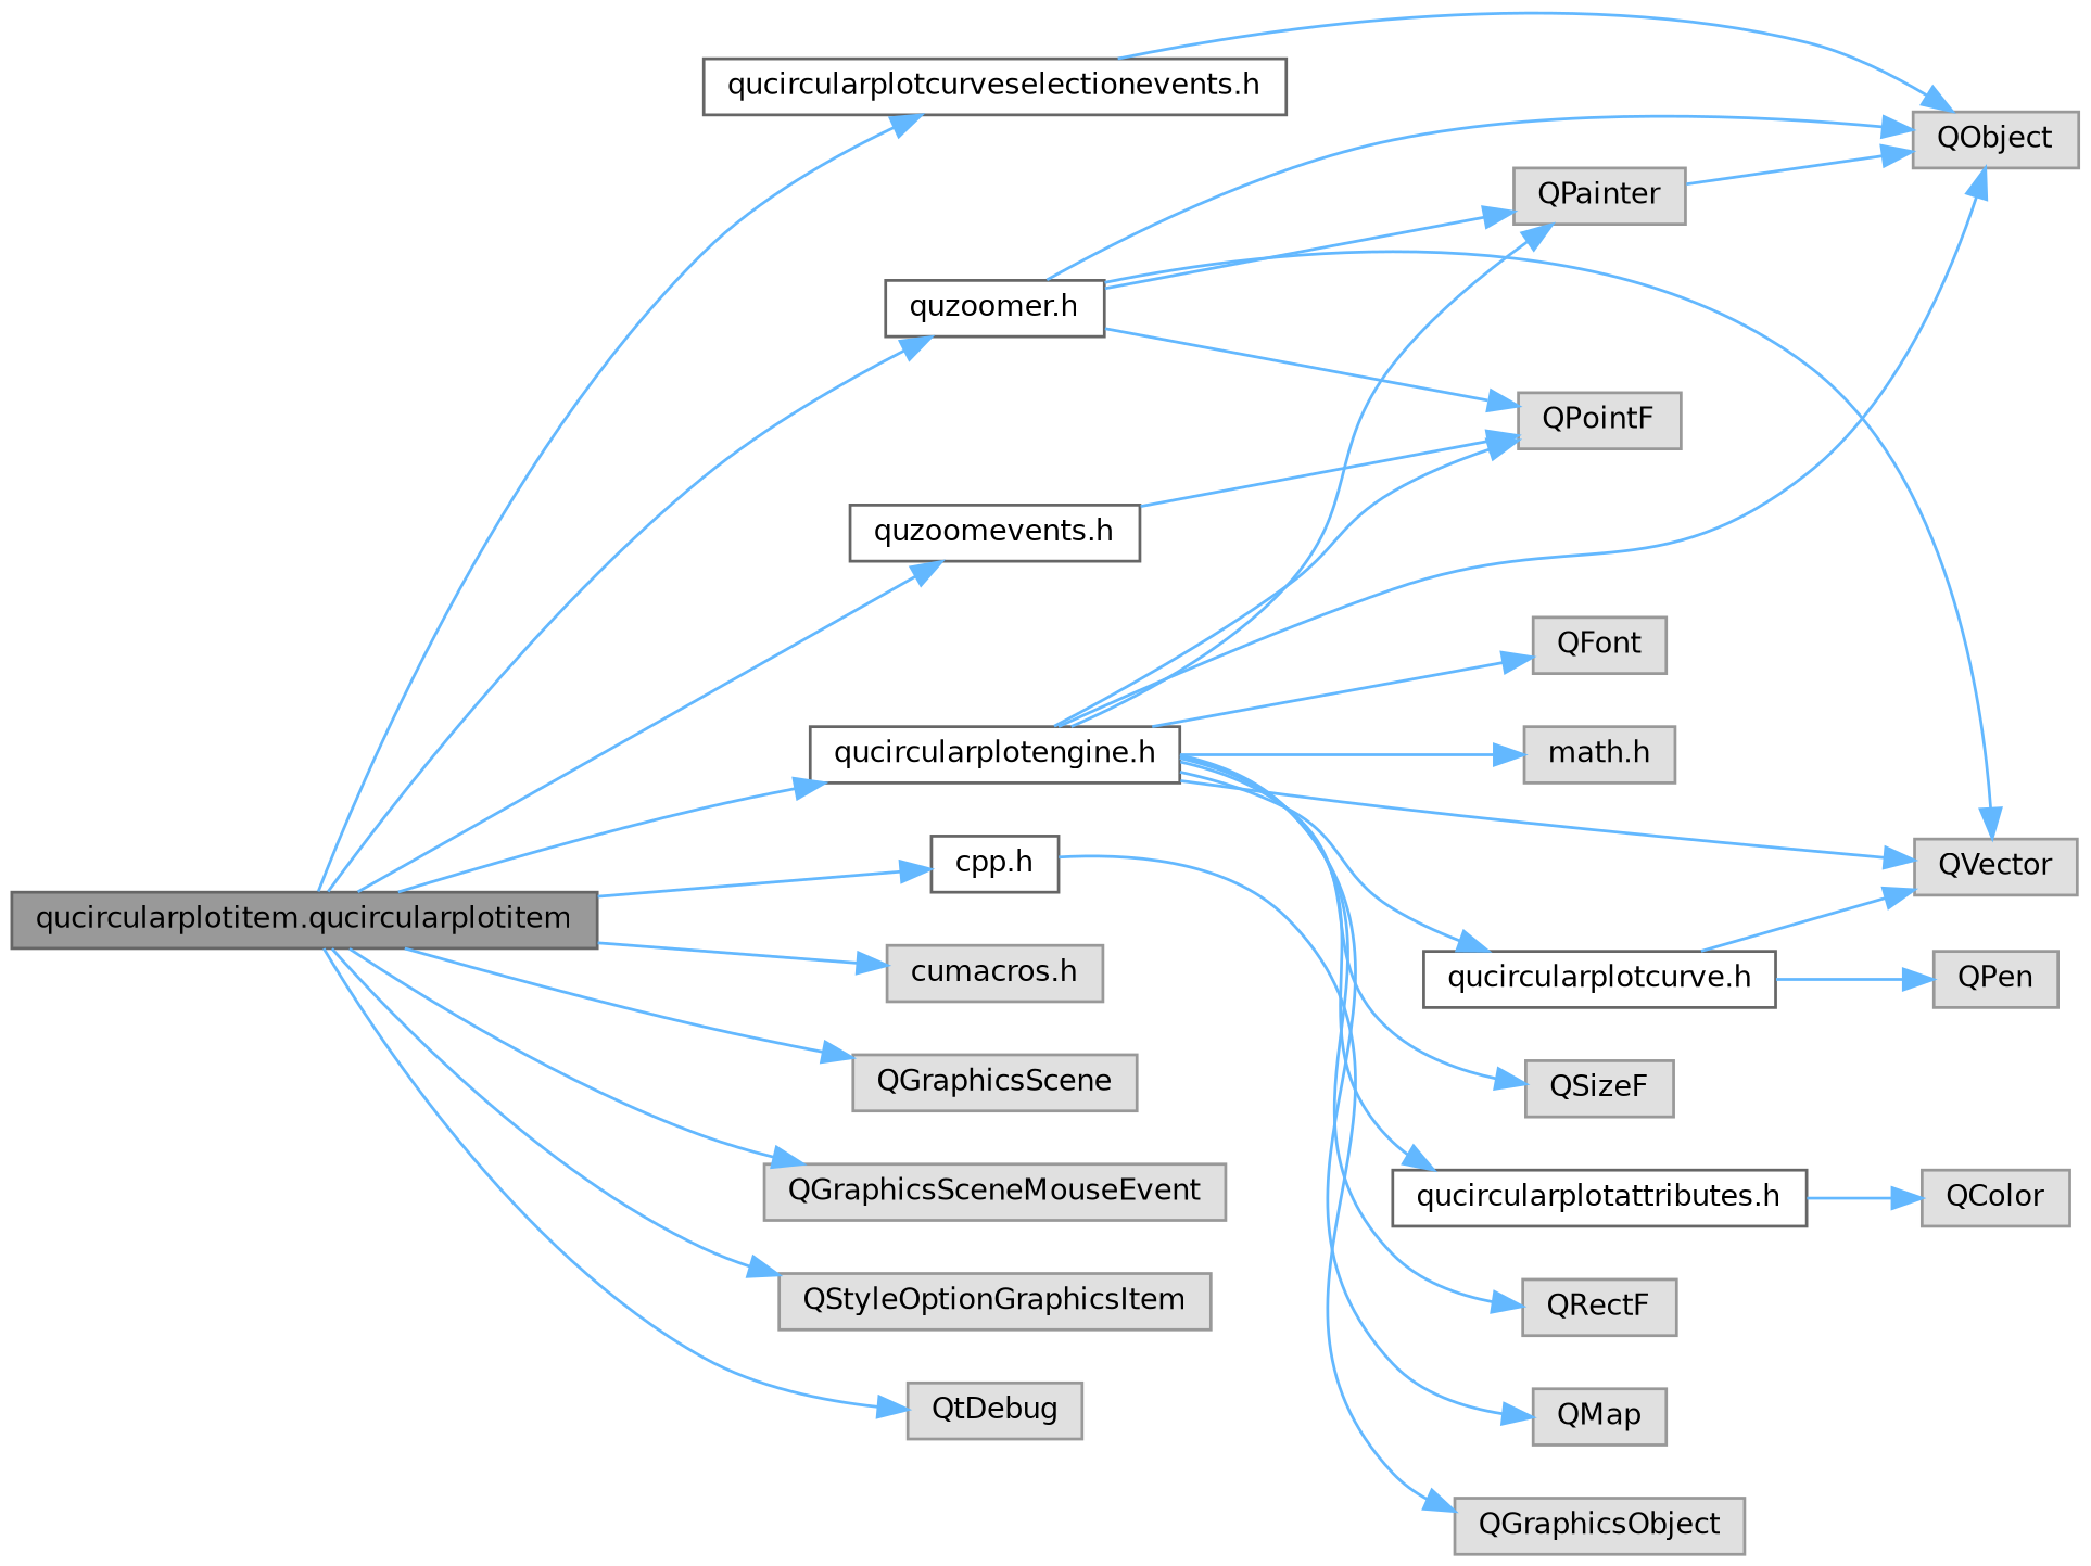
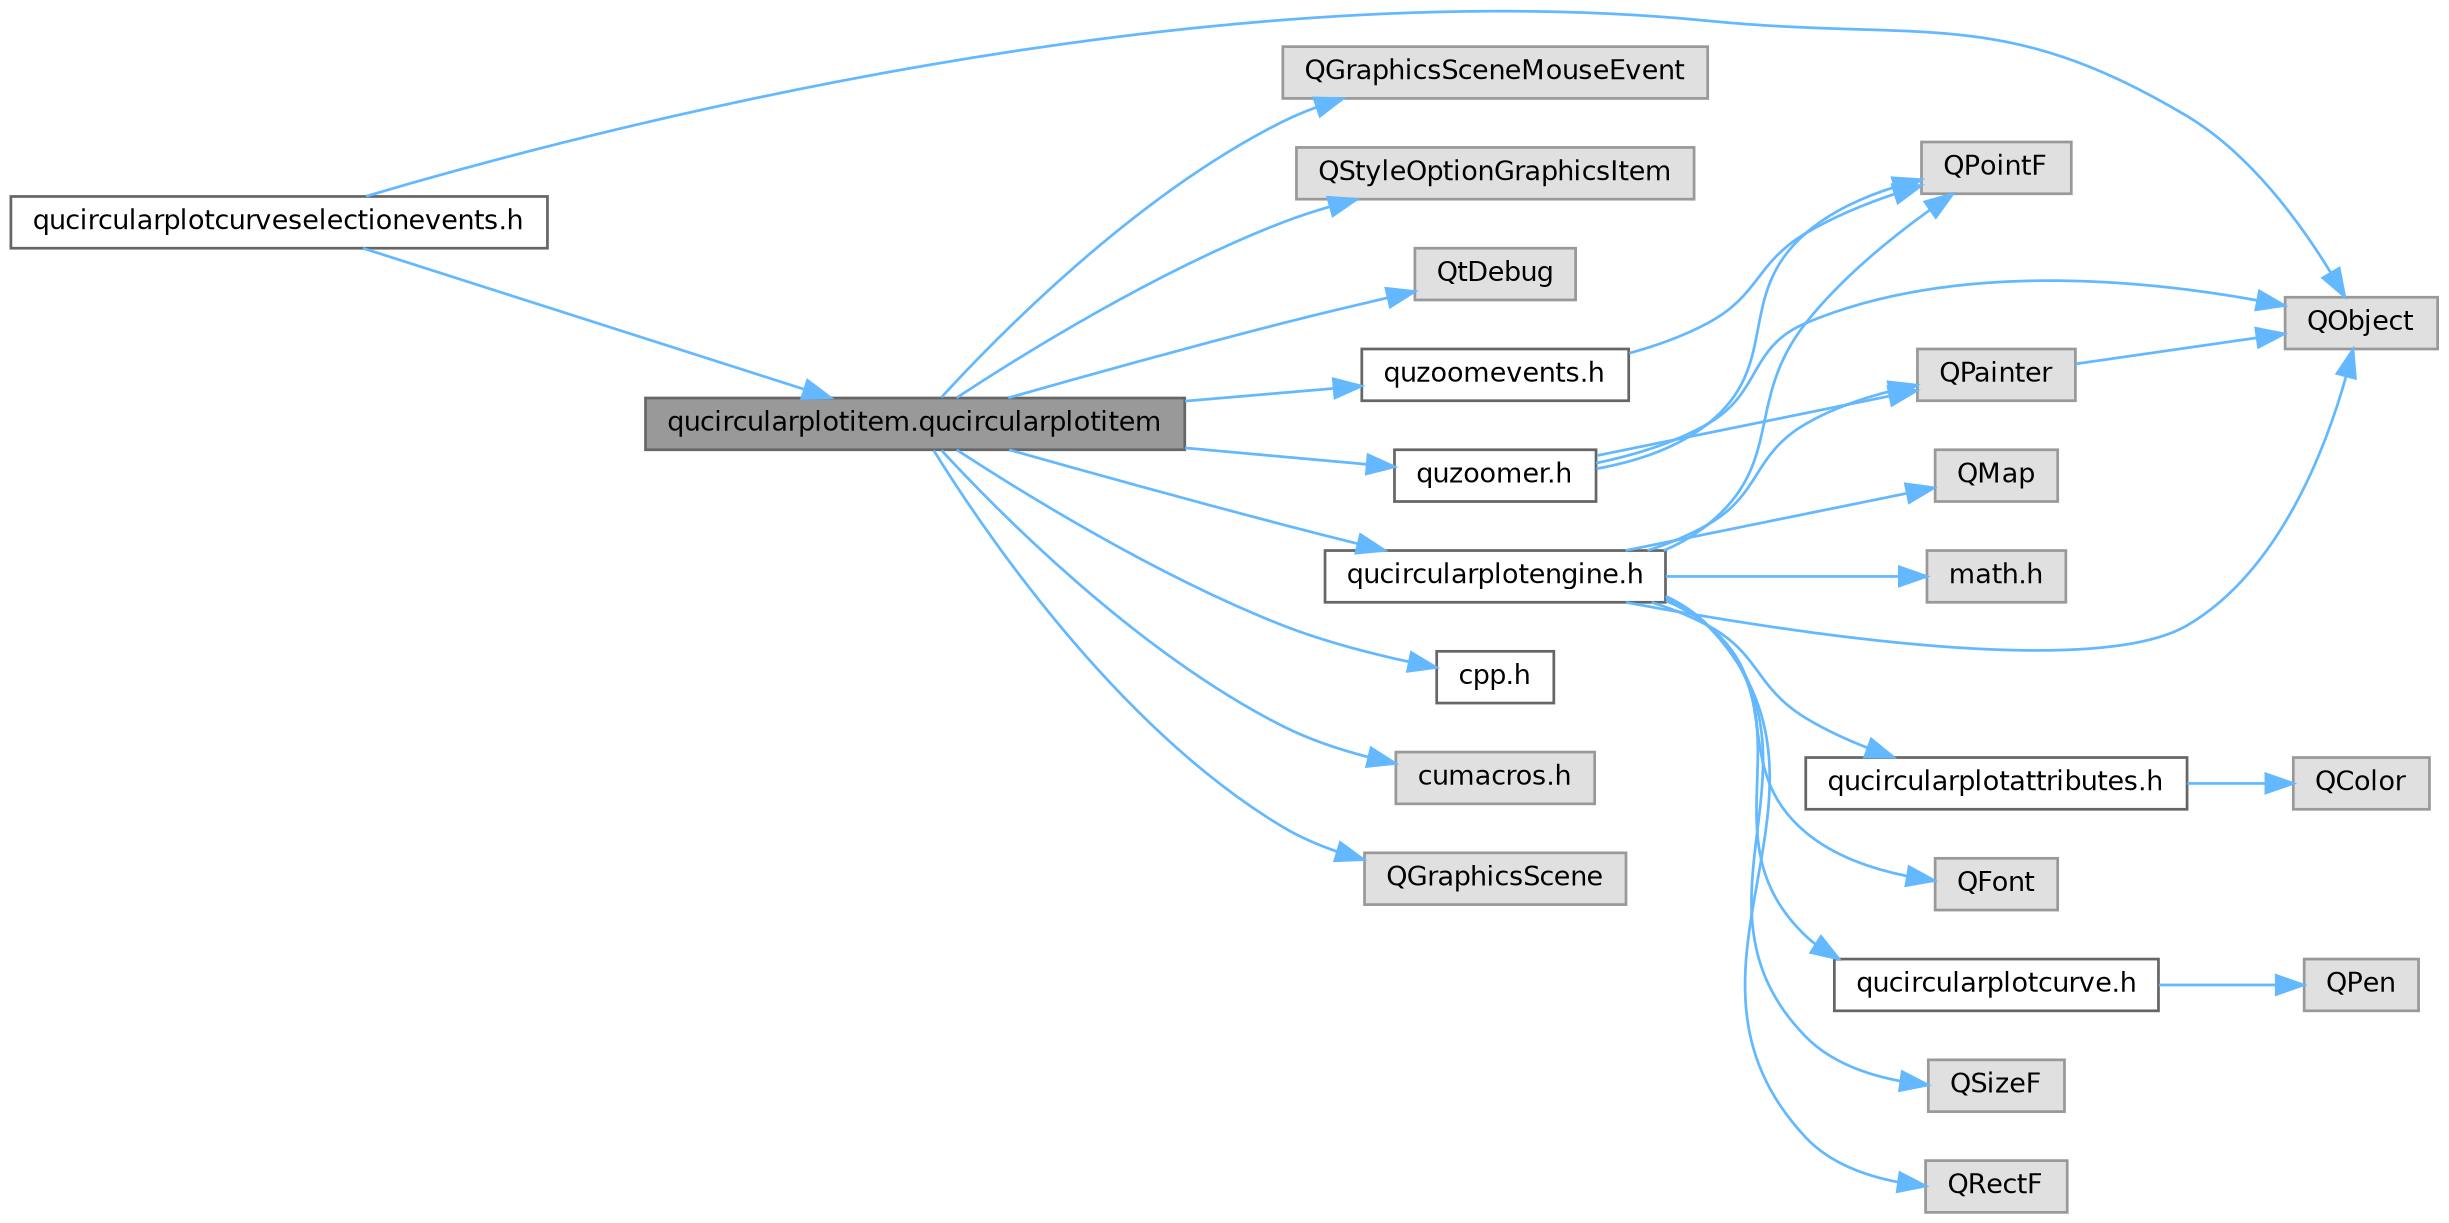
  digraph {
    rankdir=LR
    node [color=grey60 fillcolor="#E0E0E0" fontname=Helvetica fontsize=10 shape=box style=filled]
    edge [color=steelblue1 fontname=Helvetica fontsize=10 labelfontname=Helvetica labelfontsize=10 style=solid]
    n1 [color=gray40 fillcolor=grey60 fontcolor=black height=0.2 label="qucircularplotitem.qucircularplotitem" width=0.4]
    n2 [color=grey40 fillcolor=white height=0.2 label="qucircularplotengine.h" width=0.4]
    n3 [color=grey40 fillcolor=white height=0.2 label="qucircularplotcurveselectionevents.h" width=0.4]
    n4 [color=grey40 fillcolor=white height=0.2 label="cpp.h" width=0.4]
    n5 [color=grey40 fillcolor=white height=0.2 label="quzoomer.h" width=0.4]
    n6 [height=0.2 label="cumacros.h" width=0.4]
    n7 [height=0.2 label=QGraphicsScene width=0.4]
    n8 [height=0.2 label=QGraphicsSceneMouseEvent width=0.4]
    n9 [height=0.2 label=QStyleOptionGraphicsItem width=0.4]
    n10 [color=grey40 fillcolor=white height=0.2 label="quzoomevents.h" width=0.4]
    n11 [height=0.2 label=QtDebug width=0.4]
    n12 [height=0.2 label=QFont width=0.4]
    n13 [height=0.2 label=QObject width=0.4]
    n14 [height=0.2 label=QPointF width=0.4]
    n15 [height=0.2 label=QSizeF width=0.4]
    n16 [height=0.2 label=QRectF width=0.4]
-   n17 [height=0.2 label=QVector width=0.4]
    n18 [height=0.2 label=QMap width=0.4]
    n19 [height=0.2 label="math.h" width=0.4]
    n20 [color=grey40 fillcolor=white height=0.2 label="qucircularplotcurve.h" width=0.4]
    n21 [color=grey40 fillcolor=white height=0.2 label="qucircularplotattributes.h" width=0.4]
    n22 [height=0.2 label=QPainter width=0.4]
-   n23 [height=0.2 label=QGraphicsObject width=0.4]
    n24 [height=0.2 label=QPen width=0.4]
    n25 [height=0.2 label=QColor width=0.4]
    n1 -> n2
-   n1 -> n3
+   n3 -> n1
    n1 -> n4
    n1 -> n5
    n1 -> n6
    n1 -> n7
    n1 -> n8
    n1 -> n9
    n1 -> n10
    n1 -> n11
    n2 -> n12
    n2 -> n13
    n2 -> n14
    n2 -> n15
    n2 -> n16
-   n2 -> n17
    n2 -> n18
    n2 -> n19
    n2 -> n20
    n2 -> n21
    n2 -> n22
    n3 -> n13
-   n4 -> n23
    n5 -> n13
    n5 -> n14
-   n5 -> n17
    n5 -> n22
    n10 -> n14
-   n20 -> n17
    n20 -> n24
    n21 -> n25
    n22 -> n13
  }
